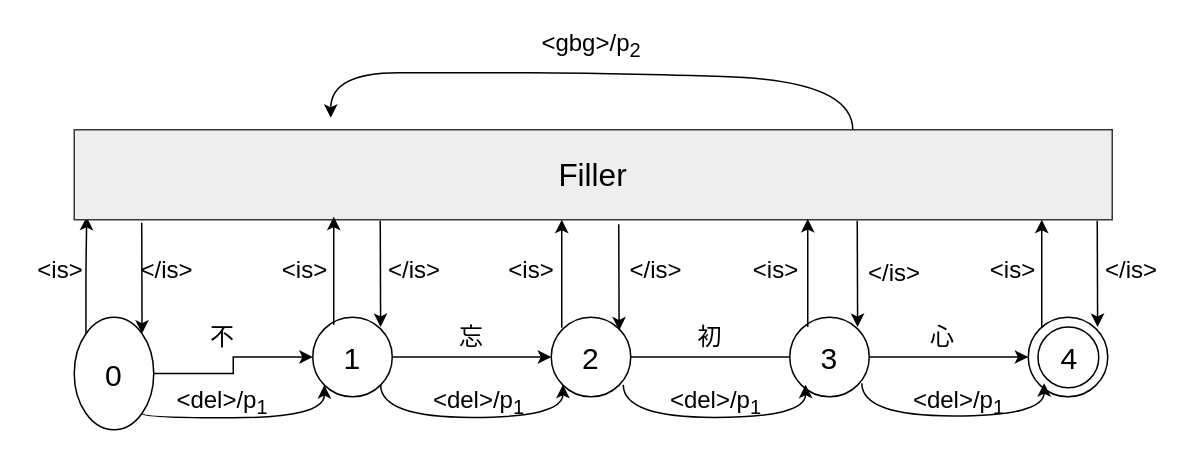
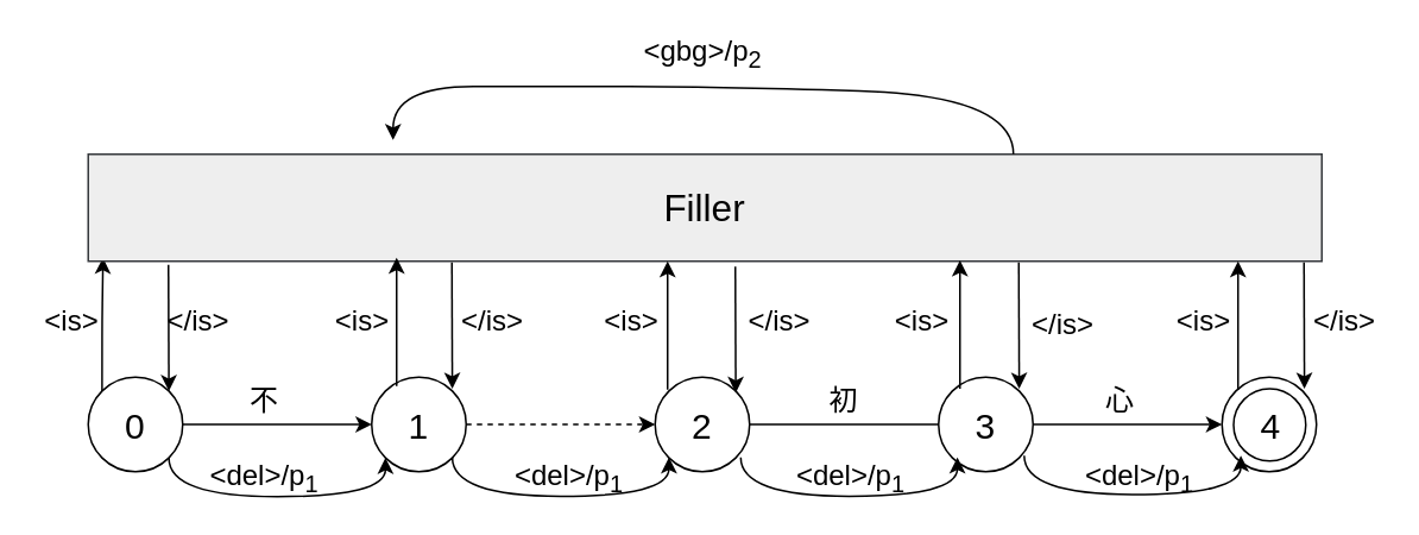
  <mxCell id="0" />
  <mxCell id="1" parent="0" />
  <mxCell id="2" style="edgeStyle=orthogonalEdgeStyle;rounded=0;orthogonalLoop=1;jettySize=auto;html=1;exitX=1;exitY=0.5;exitDx=0;exitDy=0;entryX=0;entryY=0.5;entryDx=0;entryDy=0;" parent="1" source="5" target="7" edge="1"><mxGeometry relative="1" as="geometry" /></mxCell>
  <mxCell id="3" style="edgeStyle=orthogonalEdgeStyle;curved=1;orthogonalLoop=1;jettySize=auto;html=1;exitX=1;exitY=1;exitDx=0;exitDy=0;entryX=0;entryY=1;entryDx=0;entryDy=0;" parent="1" source="5" target="7" edge="1"><mxGeometry relative="1" as="geometry"><Array as="points"><mxPoint x="94" y="278" /><mxPoint x="216" y="278" /></Array></mxGeometry></mxCell>
  <mxCell id="4" style="edgeStyle=orthogonalEdgeStyle;rounded=1;orthogonalLoop=1;jettySize=auto;html=1;exitX=0;exitY=0;exitDx=0;exitDy=0;entryX=0.012;entryY=0.967;entryDx=0;entryDy=0;entryPerimeter=0;" parent="1" source="5" target="24" edge="1"><mxGeometry relative="1" as="geometry" /></mxCell>
- <mxCell id="5" value="&lt;font style=&quot;font-size: 20px&quot;&gt;0&lt;/font&gt;" style="ellipse;whiteSpace=wrap;html=1;aspect=fixed;" parent="1" vertex="1"><mxGeometry x="49" y="211" width="53" height="75" as="geometry" /></mxCell>
- <mxCell id="6" style="edgeStyle=orthogonalEdgeStyle;rounded=0;orthogonalLoop=1;jettySize=auto;html=1;exitX=1;exitY=0.5;exitDx=0;exitDy=0;" parent="1" source="7" target="9" edge="1"><mxGeometry relative="1" as="geometry" /></mxCell>
+ <mxCell id="5" value="&lt;font style=&quot;font-size: 20px&quot;&gt;0&lt;/font&gt;" style="ellipse;whiteSpace=wrap;html=1;aspect=fixed;" parent="1" vertex="1"><mxGeometry x="49" y="211" width="53" height="53" as="geometry" /></mxCell>
+ <mxCell id="6" style="edgeStyle=orthogonalEdgeStyle;rounded=0;orthogonalLoop=1;jettySize=auto;html=1;exitX=1;exitY=0.5;exitDx=0;exitDy=0;dashed=1;" parent="1" source="7" target="9" edge="1"><mxGeometry relative="1" as="geometry" /></mxCell>
  <mxCell id="7" value="&lt;span style=&quot;font-size: 20px&quot;&gt;1&lt;/span&gt;" style="ellipse;whiteSpace=wrap;html=1;aspect=fixed;" parent="1" vertex="1"><mxGeometry x="208" y="211" width="53" height="53" as="geometry" /></mxCell>
  <mxCell id="8" style="edgeStyle=orthogonalEdgeStyle;rounded=0;orthogonalLoop=1;jettySize=auto;html=1;exitX=1;exitY=0.5;exitDx=0;exitDy=0;entryX=0;entryY=0.5;entryDx=0;entryDy=0;endArrow=none;" parent="1" source="9" target="11" edge="1"><mxGeometry relative="1" as="geometry" /></mxCell>
  <mxCell id="9" value="&lt;span style=&quot;font-size: 20px&quot;&gt;2&lt;/span&gt;" style="ellipse;whiteSpace=wrap;html=1;aspect=fixed;" parent="1" vertex="1"><mxGeometry x="367" y="211" width="53" height="53" as="geometry" /></mxCell>
  <mxCell id="10" style="edgeStyle=orthogonalEdgeStyle;rounded=0;orthogonalLoop=1;jettySize=auto;html=1;exitX=1;exitY=0.5;exitDx=0;exitDy=0;entryX=0;entryY=0.5;entryDx=0;entryDy=0;" parent="1" source="11" target="12" edge="1"><mxGeometry relative="1" as="geometry" /></mxCell>
  <mxCell id="11" value="&lt;span style=&quot;font-size: 20px&quot;&gt;3&lt;/span&gt;" style="ellipse;whiteSpace=wrap;html=1;aspect=fixed;" parent="1" vertex="1"><mxGeometry x="526" y="211" width="53" height="53" as="geometry" /></mxCell>
  <mxCell id="12" value="" style="ellipse;whiteSpace=wrap;html=1;aspect=fixed;" parent="1" vertex="1"><mxGeometry x="685" y="211" width="53" height="53" as="geometry" /></mxCell>
  <mxCell id="13" value="&lt;font style=&quot;font-size: 16px&quot;&gt;不&lt;/font&gt;" style="text;html=1;strokeColor=none;fillColor=none;align=center;verticalAlign=middle;whiteSpace=wrap;rounded=0;" parent="1" vertex="1"><mxGeometry x="128" y="214" width="40" height="20" as="geometry" /></mxCell>
- <mxCell id="14" value="&lt;font style=&quot;font-size: 16px&quot;&gt;忘&lt;/font&gt;" style="text;html=1;strokeColor=none;fillColor=none;align=center;verticalAlign=middle;whiteSpace=wrap;rounded=0;" parent="1" vertex="1"><mxGeometry x="294" y="214" width="40" height="20" as="geometry" /></mxCell>
  <mxCell id="15" value="&lt;font style=&quot;font-size: 16px&quot;&gt;初&lt;/font&gt;" style="text;html=1;strokeColor=none;fillColor=none;align=center;verticalAlign=middle;whiteSpace=wrap;rounded=0;" parent="1" vertex="1"><mxGeometry x="453" y="214" width="40" height="20" as="geometry" /></mxCell>
  <mxCell id="16" value="&lt;font style=&quot;font-size: 16px&quot;&gt;心&lt;/font&gt;" style="text;html=1;strokeColor=none;fillColor=none;align=center;verticalAlign=middle;whiteSpace=wrap;rounded=0;" parent="1" vertex="1"><mxGeometry x="608" y="214" width="40" height="20" as="geometry" /></mxCell>
  <mxCell id="17" style="edgeStyle=orthogonalEdgeStyle;curved=1;orthogonalLoop=1;jettySize=auto;html=1;exitX=1;exitY=1;exitDx=0;exitDy=0;entryX=0;entryY=1;entryDx=0;entryDy=0;" parent="1" edge="1"><mxGeometry relative="1" as="geometry"><mxPoint x="253.238" y="255.998" as="sourcePoint" /><mxPoint x="374.762" y="255.998" as="targetPoint" /><Array as="points"><mxPoint x="253" y="277.76" /><mxPoint x="375" y="277.76" /></Array></mxGeometry></mxCell>
  <mxCell id="18" style="edgeStyle=orthogonalEdgeStyle;curved=1;orthogonalLoop=1;jettySize=auto;html=1;exitX=1;exitY=1;exitDx=0;exitDy=0;entryX=0;entryY=1;entryDx=0;entryDy=0;" parent="1" edge="1"><mxGeometry relative="1" as="geometry"><mxPoint x="415.038" y="255.998" as="sourcePoint" /><mxPoint x="536.562" y="255.998" as="targetPoint" /><Array as="points"><mxPoint x="414.8" y="277.76" /><mxPoint x="536.8" y="277.76" /></Array></mxGeometry></mxCell>
  <mxCell id="19" style="edgeStyle=orthogonalEdgeStyle;curved=1;orthogonalLoop=1;jettySize=auto;html=1;exitX=1;exitY=1;exitDx=0;exitDy=0;entryX=0;entryY=1;entryDx=0;entryDy=0;" parent="1" edge="1"><mxGeometry relative="1" as="geometry"><mxPoint x="574.038" y="254.998" as="sourcePoint" /><mxPoint x="695.562" y="254.998" as="targetPoint" /><Array as="points"><mxPoint x="573.8" y="276.76" /><mxPoint x="695.8" y="276.76" /></Array></mxGeometry></mxCell>
  <mxCell id="20" value="&lt;font style=&quot;font-size: 16px&quot;&gt;&amp;lt;del&amp;gt;/p&lt;sub&gt;1&lt;/sub&gt;&lt;/font&gt;" style="text;html=1;strokeColor=none;fillColor=none;align=center;verticalAlign=middle;whiteSpace=wrap;rounded=0;" parent="1" vertex="1"><mxGeometry x="128" y="258" width="40" height="20" as="geometry" /></mxCell>
  <mxCell id="21" value="&lt;font style=&quot;font-size: 16px&quot;&gt;&amp;lt;del&amp;gt;/p&lt;sub&gt;1&lt;/sub&gt;&lt;/font&gt;" style="text;html=1;strokeColor=none;fillColor=none;align=center;verticalAlign=middle;whiteSpace=wrap;rounded=0;" parent="1" vertex="1"><mxGeometry x="299" y="258" width="40" height="20" as="geometry" /></mxCell>
  <mxCell id="22" value="&lt;font style=&quot;font-size: 16px&quot;&gt;&amp;lt;del&amp;gt;/p&lt;sub&gt;1&lt;/sub&gt;&lt;/font&gt;" style="text;html=1;strokeColor=none;fillColor=none;align=center;verticalAlign=middle;whiteSpace=wrap;rounded=0;" parent="1" vertex="1"><mxGeometry x="457" y="258" width="40" height="20" as="geometry" /></mxCell>
  <mxCell id="23" value="&lt;font style=&quot;font-size: 16px&quot;&gt;&amp;lt;del&amp;gt;/p&lt;sub&gt;1&lt;/sub&gt;&lt;/font&gt;" style="text;html=1;strokeColor=none;fillColor=none;align=center;verticalAlign=middle;whiteSpace=wrap;rounded=0;" parent="1" vertex="1"><mxGeometry x="619" y="258" width="40" height="20" as="geometry" /></mxCell>
  <mxCell id="24" value="&lt;span style=&quot;font-size: 21px&quot;&gt;Filler&lt;/span&gt;" style="rounded=0;whiteSpace=wrap;html=1;fillColor=#eeeeee;strokeColor=#36393d;" parent="1" vertex="1"><mxGeometry x="49" y="86" width="692" height="60" as="geometry" /></mxCell>
  <mxCell id="25" value="&lt;font style=&quot;font-size: 20px&quot;&gt;4&lt;/font&gt;" style="ellipse;whiteSpace=wrap;html=1;aspect=fixed;" parent="1" vertex="1"><mxGeometry x="691.5" y="217.5" width="40.5" height="40.5" as="geometry" /></mxCell>
  <mxCell id="26" value="" style="endArrow=classic;html=1;entryX=0.25;entryY=1;entryDx=0;entryDy=0;" parent="1" edge="1"><mxGeometry width="50" height="50" relative="1" as="geometry"><mxPoint x="222" y="216" as="sourcePoint" /><mxPoint x="222" y="144" as="targetPoint" /></mxGeometry></mxCell>
  <mxCell id="27" value="" style="endArrow=classic;html=1;entryX=1;entryY=0;entryDx=0;entryDy=0;" parent="1" target="5" edge="1"><mxGeometry width="50" height="50" relative="1" as="geometry"><mxPoint x="94" y="148" as="sourcePoint" /><mxPoint x="436" y="201" as="targetPoint" /></mxGeometry></mxCell>
  <mxCell id="28" value="" style="endArrow=classic;html=1;entryX=1;entryY=0;entryDx=0;entryDy=0;" parent="1" edge="1"><mxGeometry width="50" height="50" relative="1" as="geometry"><mxPoint x="253" y="146.74" as="sourcePoint" /><mxPoint x="253.238" y="217.502" as="targetPoint" /></mxGeometry></mxCell>
  <mxCell id="29" value="" style="endArrow=classic;html=1;entryX=0.25;entryY=1;entryDx=0;entryDy=0;" parent="1" edge="1"><mxGeometry width="50" height="50" relative="1" as="geometry"><mxPoint x="374" y="218" as="sourcePoint" /><mxPoint x="374" y="146" as="targetPoint" /></mxGeometry></mxCell>
  <mxCell id="30" value="" style="endArrow=classic;html=1;entryX=0.25;entryY=1;entryDx=0;entryDy=0;" parent="1" edge="1"><mxGeometry width="50" height="50" relative="1" as="geometry"><mxPoint x="538" y="217.5" as="sourcePoint" /><mxPoint x="538" y="145.5" as="targetPoint" /></mxGeometry></mxCell>
  <mxCell id="31" value="" style="endArrow=classic;html=1;entryX=0.25;entryY=1;entryDx=0;entryDy=0;" parent="1" edge="1"><mxGeometry width="50" height="50" relative="1" as="geometry"><mxPoint x="694" y="218" as="sourcePoint" /><mxPoint x="694" y="146" as="targetPoint" /></mxGeometry></mxCell>
  <mxCell id="32" value="" style="endArrow=classic;html=1;entryX=1;entryY=0;entryDx=0;entryDy=0;" parent="1" edge="1"><mxGeometry width="50" height="50" relative="1" as="geometry"><mxPoint x="412" y="149" as="sourcePoint" /><mxPoint x="412.238" y="219.762" as="targetPoint" /></mxGeometry></mxCell>
  <mxCell id="33" value="" style="endArrow=classic;html=1;entryX=1;entryY=0;entryDx=0;entryDy=0;" parent="1" edge="1"><mxGeometry width="50" height="50" relative="1" as="geometry"><mxPoint x="571" y="146.74" as="sourcePoint" /><mxPoint x="571.238" y="217.502" as="targetPoint" /></mxGeometry></mxCell>
  <mxCell id="34" value="" style="endArrow=classic;html=1;entryX=1;entryY=0;entryDx=0;entryDy=0;" parent="1" edge="1"><mxGeometry width="50" height="50" relative="1" as="geometry"><mxPoint x="731" y="146.74" as="sourcePoint" /><mxPoint x="731.238" y="217.502" as="targetPoint" /></mxGeometry></mxCell>
  <mxCell id="35" value="&amp;lt;is&amp;gt;" style="text;html=1;strokeColor=none;fillColor=none;align=center;verticalAlign=middle;whiteSpace=wrap;rounded=0;fontSize=16;" parent="1" vertex="1"><mxGeometry x="20" y="169" width="40" height="20" as="geometry" /></mxCell>
  <mxCell id="36" value="&amp;lt;/is&amp;gt;" style="text;html=1;strokeColor=none;fillColor=none;align=center;verticalAlign=middle;whiteSpace=wrap;rounded=0;fontSize=16;" parent="1" vertex="1"><mxGeometry x="91" y="169" width="40" height="20" as="geometry" /></mxCell>
  <mxCell id="37" value="&amp;lt;is&amp;gt;" style="text;html=1;strokeColor=none;fillColor=none;align=center;verticalAlign=middle;whiteSpace=wrap;rounded=0;fontSize=16;" parent="1" vertex="1"><mxGeometry x="183" y="169" width="40" height="20" as="geometry" /></mxCell>
  <mxCell id="38" value="&amp;lt;is&amp;gt;" style="text;html=1;strokeColor=none;fillColor=none;align=center;verticalAlign=middle;whiteSpace=wrap;rounded=0;fontSize=16;" parent="1" vertex="1"><mxGeometry x="334" y="169" width="40" height="20" as="geometry" /></mxCell>
  <mxCell id="39" value="&amp;lt;is&amp;gt;" style="text;html=1;strokeColor=none;fillColor=none;align=center;verticalAlign=middle;whiteSpace=wrap;rounded=0;fontSize=16;" parent="1" vertex="1"><mxGeometry x="497" y="169" width="40" height="20" as="geometry" /></mxCell>
  <mxCell id="40" value="&amp;lt;is&amp;gt;" style="text;html=1;strokeColor=none;fillColor=none;align=center;verticalAlign=middle;whiteSpace=wrap;rounded=0;fontSize=16;" parent="1" vertex="1"><mxGeometry x="655" y="169" width="40" height="20" as="geometry" /></mxCell>
  <mxCell id="41" value="&amp;lt;/is&amp;gt;" style="text;html=1;strokeColor=none;fillColor=none;align=center;verticalAlign=middle;whiteSpace=wrap;rounded=0;fontSize=16;" parent="1" vertex="1"><mxGeometry x="256" y="169" width="40" height="20" as="geometry" /></mxCell>
  <mxCell id="42" value="&amp;lt;/is&amp;gt;" style="text;html=1;strokeColor=none;fillColor=none;align=center;verticalAlign=middle;whiteSpace=wrap;rounded=0;fontSize=16;" parent="1" vertex="1"><mxGeometry x="417" y="169" width="40" height="20" as="geometry" /></mxCell>
  <mxCell id="43" value="&amp;lt;/is&amp;gt;" style="text;html=1;strokeColor=none;fillColor=none;align=center;verticalAlign=middle;whiteSpace=wrap;rounded=0;fontSize=16;" parent="1" vertex="1"><mxGeometry x="576" y="171" width="40" height="20" as="geometry" /></mxCell>
  <mxCell id="44" value="&amp;lt;/is&amp;gt;" style="text;html=1;strokeColor=none;fillColor=none;align=center;verticalAlign=middle;whiteSpace=wrap;rounded=0;fontSize=16;" parent="1" vertex="1"><mxGeometry x="734" y="169" width="40" height="20" as="geometry" /></mxCell>
  <mxCell id="45" value="" style="endArrow=classic;html=1;fontSize=16;exitX=0.75;exitY=0;exitDx=0;exitDy=0;curved=1;" parent="1" source="24" edge="1"><mxGeometry width="50" height="50" relative="1" as="geometry"><mxPoint x="629" y="82" as="sourcePoint" /><mxPoint x="220" y="78" as="targetPoint" /><Array as="points"><mxPoint x="568" y="53" /><mxPoint x="395" y="48" /><mxPoint x="310" y="48" /><mxPoint x="220" y="48" /></Array></mxGeometry></mxCell>
  <mxCell id="46" value="&amp;lt;gbg&amp;gt;/p&lt;sub&gt;2&lt;/sub&gt;" style="text;html=1;strokeColor=none;fillColor=none;align=center;verticalAlign=middle;whiteSpace=wrap;rounded=0;fontSize=16;" parent="1" vertex="1"><mxGeometry x="373.5" y="20" width="40" height="20" as="geometry" /></mxCell>
